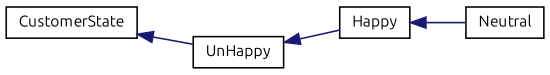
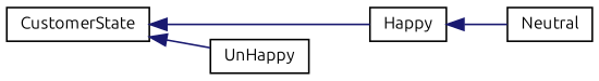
  digraph {
    fontname=Ubuntu
    rankdir=LR
    node [color=black fillcolor=white fontname=Ubuntu fontsize=10 shape=record style=filled]
    edge [color=midnightblue dir=back fontname=Ubuntu fontsize=10 labelfontname=Helvetica labelfontsize=10 style=solid]
    n1 [height=0.2 label=CustomerState width=0.4]
    n2 [height=0.2 label=Happy width=0.4]
    n3 [height=0.2 label=UnHappy width=0.4]
    n4 [height=0.2 label=Neutral width=0.4]
-   n3 -> n2
+   n1 -> n2
    n1 -> n3
    n2 -> n4
  }
